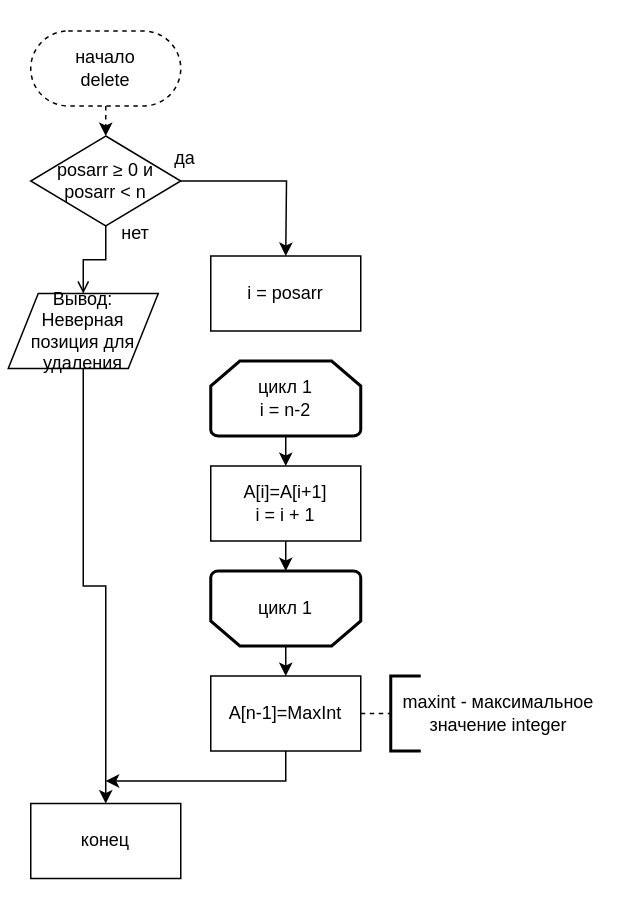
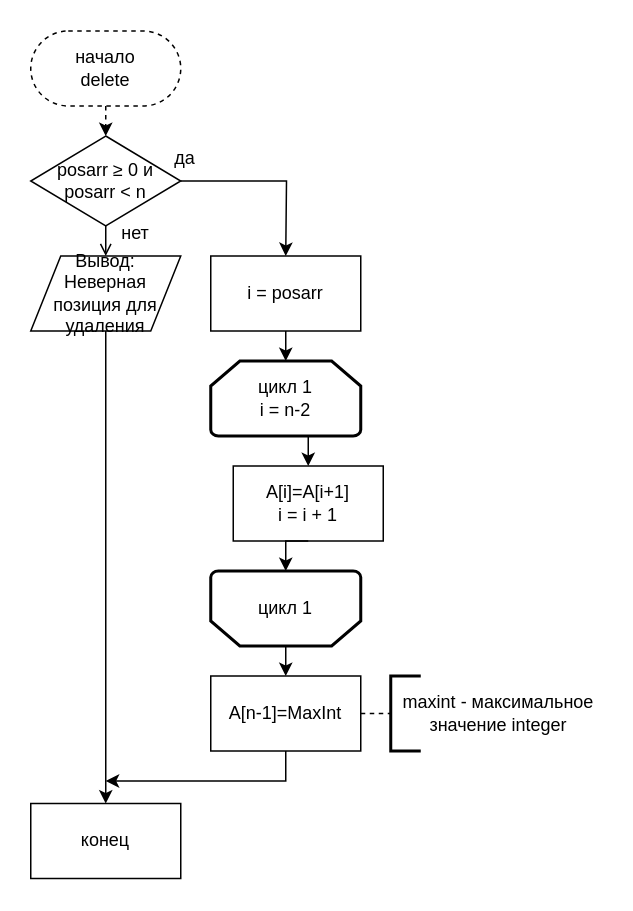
  <mxCell id="0" />
  <mxCell id="1" parent="0" />
  <mxCell id="2" style="edgeStyle=orthogonalEdgeStyle;rounded=0;orthogonalLoop=1;jettySize=auto;html=1;exitX=0.5;exitY=1;exitDx=0;exitDy=0;entryX=0.5;entryY=0;entryDx=0;entryDy=0;dashed=1;" edge="1" parent="1" source="3" target="5"><mxGeometry relative="1" as="geometry" /></mxCell>
  <mxCell id="3" value="начало&lt;div&gt;delete&lt;br&gt;&lt;/div&gt;" style="rounded=1;whiteSpace=wrap;html=1;arcSize=50;dashed=1;" vertex="1" parent="1"><mxGeometry x="20" y="20" width="100" height="50" as="geometry" /></mxCell>
  <mxCell id="4" style="edgeStyle=orthogonalEdgeStyle;rounded=0;orthogonalLoop=1;jettySize=auto;html=1;exitX=0.5;exitY=1;exitDx=0;exitDy=0;entryX=0.5;entryY=0;entryDx=0;entryDy=0;endArrow=open;" edge="1" parent="1" source="5" target="9"><mxGeometry relative="1" as="geometry" /></mxCell>
  <mxCell id="5" value="posarr ≥&amp;nbsp;0 и&lt;div&gt;posarr &amp;lt; n&lt;/div&gt;" style="rhombus;whiteSpace=wrap;html=1;" vertex="1" parent="1"><mxGeometry x="20" y="90" width="100" height="60" as="geometry" /></mxCell>
  <mxCell id="6" value="да" style="text;html=1;strokeColor=none;fillColor=none;align=center;verticalAlign=middle;whiteSpace=wrap;rounded=0;" vertex="1" parent="1"><mxGeometry x="93" y="90" width="60" height="30" as="geometry" /></mxCell>
  <mxCell id="7" value="нет" style="text;html=1;strokeColor=none;fillColor=none;align=center;verticalAlign=middle;whiteSpace=wrap;rounded=0;" vertex="1" parent="1"><mxGeometry x="60" y="140" width="60" height="30" as="geometry" /></mxCell>
  <mxCell id="8" style="edgeStyle=orthogonalEdgeStyle;rounded=0;orthogonalLoop=1;jettySize=auto;html=1;exitX=0.5;exitY=1;exitDx=0;exitDy=0;entryX=0.5;entryY=0;entryDx=0;entryDy=0;" edge="1" parent="1" source="9" target="25"><mxGeometry relative="1" as="geometry" /></mxCell>
- <mxCell id="9" value="Вывод:&lt;br&gt;&lt;div&gt;Неверная позиция для удаления&lt;br&gt;&lt;/div&gt;" style="shape=parallelogram;perimeter=parallelogramPerimeter;whiteSpace=wrap;html=1;fixedSize=1;" vertex="1" parent="1"><mxGeometry x="5" y="195" width="100" height="50" as="geometry" /></mxCell>
+ <mxCell id="9" value="Вывод:&lt;br&gt;&lt;div&gt;Неверная позиция для удаления&lt;br&gt;&lt;/div&gt;" style="shape=parallelogram;perimeter=parallelogramPerimeter;whiteSpace=wrap;html=1;fixedSize=1;" vertex="1" parent="1"><mxGeometry x="20" y="170" width="100" height="50" as="geometry" /></mxCell>
  <mxCell id="10" style="edgeStyle=orthogonalEdgeStyle;rounded=0;orthogonalLoop=1;jettySize=auto;html=1;exitX=1;exitY=0.5;exitDx=0;exitDy=0;entryX=0.5;entryY=0;entryDx=0;entryDy=0;entryPerimeter=0;" edge="1" parent="1" source="5"><mxGeometry relative="1" as="geometry"><mxPoint x="190" y="170" as="targetPoint" /></mxGeometry></mxCell>
  <mxCell id="11" value="i = posarr" style="rounded=0;whiteSpace=wrap;html=1;" vertex="1" parent="1"><mxGeometry x="140" y="170" width="100" height="50" as="geometry" /></mxCell>
  <mxCell id="12" style="edgeStyle=orthogonalEdgeStyle;rounded=0;orthogonalLoop=1;jettySize=auto;html=1;exitX=0.5;exitY=1;exitDx=0;exitDy=0;exitPerimeter=0;entryX=0.5;entryY=0;entryDx=0;entryDy=0;" edge="1" parent="1" source="13" target="15"><mxGeometry relative="1" as="geometry" /></mxCell>
  <mxCell id="13" value="цикл 1&lt;div&gt;i =&amp;nbsp;n-2&lt;/div&gt;" style="strokeWidth=2;html=1;shape=mxgraph.flowchart.loop_limit;whiteSpace=wrap;" vertex="1" parent="1"><mxGeometry x="140" y="240" width="100" height="50" as="geometry" /></mxCell>
- <mxCell id="15" value="A[i]=A[i+1]&lt;div&gt;i = i + 1&lt;/div&gt;" style="rounded=0;whiteSpace=wrap;html=1;" vertex="1" parent="1"><mxGeometry x="140" y="310" width="100" height="50" as="geometry" /></mxCell>
+ <mxCell id="14" style="edgeStyle=orthogonalEdgeStyle;rounded=0;orthogonalLoop=1;jettySize=auto;html=1;exitX=0.5;exitY=1;exitDx=0;exitDy=0;entryX=0.5;entryY=0;entryDx=0;entryDy=0;entryPerimeter=0;" edge="1" parent="1" source="11" target="13"><mxGeometry relative="1" as="geometry" /></mxCell>
+ <mxCell id="15" value="A[i]=A[i+1]&lt;div&gt;i = i + 1&lt;/div&gt;" style="rounded=0;whiteSpace=wrap;html=1;" vertex="1" parent="1"><mxGeometry x="155" y="310" width="100" height="50" as="geometry" /></mxCell>
  <mxCell id="16" style="edgeStyle=orthogonalEdgeStyle;rounded=0;orthogonalLoop=1;jettySize=auto;html=1;exitX=0.5;exitY=0;exitDx=0;exitDy=0;exitPerimeter=0;entryX=0.5;entryY=0;entryDx=0;entryDy=0;" edge="1" parent="1" source="17" target="21"><mxGeometry relative="1" as="geometry" /></mxCell>
  <mxCell id="17" value="" style="strokeWidth=2;html=1;shape=mxgraph.flowchart.loop_limit;whiteSpace=wrap;rotation=-180;" vertex="1" parent="1"><mxGeometry x="140" y="380" width="100" height="50" as="geometry" /></mxCell>
  <mxCell id="18" value="цикл 1" style="text;html=1;strokeColor=none;fillColor=none;align=center;verticalAlign=middle;whiteSpace=wrap;rounded=0;" vertex="1" parent="1"><mxGeometry x="160" y="390" width="60" height="30" as="geometry" /></mxCell>
  <mxCell id="19" style="edgeStyle=orthogonalEdgeStyle;rounded=0;orthogonalLoop=1;jettySize=auto;html=1;exitX=0.5;exitY=1;exitDx=0;exitDy=0;entryX=0.5;entryY=1;entryDx=0;entryDy=0;entryPerimeter=0;" edge="1" parent="1" source="15" target="17"><mxGeometry relative="1" as="geometry" /></mxCell>
  <mxCell id="20" style="edgeStyle=orthogonalEdgeStyle;rounded=0;orthogonalLoop=1;jettySize=auto;html=1;exitX=0.5;exitY=1;exitDx=0;exitDy=0;" edge="1" parent="1" source="21"><mxGeometry relative="1" as="geometry"><mxPoint x="70" y="520" as="targetPoint" /><Array as="points"><mxPoint x="190" y="520" /></Array></mxGeometry></mxCell>
  <mxCell id="21" value="A[n-1]=MaxInt" style="rounded=0;whiteSpace=wrap;html=1;" vertex="1" parent="1"><mxGeometry x="140" y="450" width="100" height="50" as="geometry" /></mxCell>
  <mxCell id="22" value="" style="strokeWidth=2;html=1;shape=mxgraph.flowchart.annotation_1;align=left;pointerEvents=1;" vertex="1" parent="1"><mxGeometry x="260" y="450" width="20" height="50" as="geometry" /></mxCell>
  <mxCell id="23" value="" style="endArrow=none;dashed=1;html=1;rounded=0;exitX=1;exitY=0.5;exitDx=0;exitDy=0;entryX=0;entryY=0.5;entryDx=0;entryDy=0;entryPerimeter=0;" edge="1" parent="1" target="22"><mxGeometry width="50" height="50" relative="1" as="geometry"><mxPoint x="240" y="475" as="sourcePoint" /><mxPoint x="450" y="530" as="targetPoint" /></mxGeometry></mxCell>
  <mxCell id="24" value="maxint - максимальное значение integer" style="text;html=1;align=center;verticalAlign=middle;whiteSpace=wrap;rounded=0;" vertex="1" parent="1"><mxGeometry x="264" y="460" width="136" height="30" as="geometry" /></mxCell>
  <mxCell id="25" value="конец" style="whiteSpace=wrap;html=1;arcSize=50;rounded=0;" vertex="1" parent="1"><mxGeometry x="20" y="535" width="100" height="50" as="geometry" /></mxCell>
